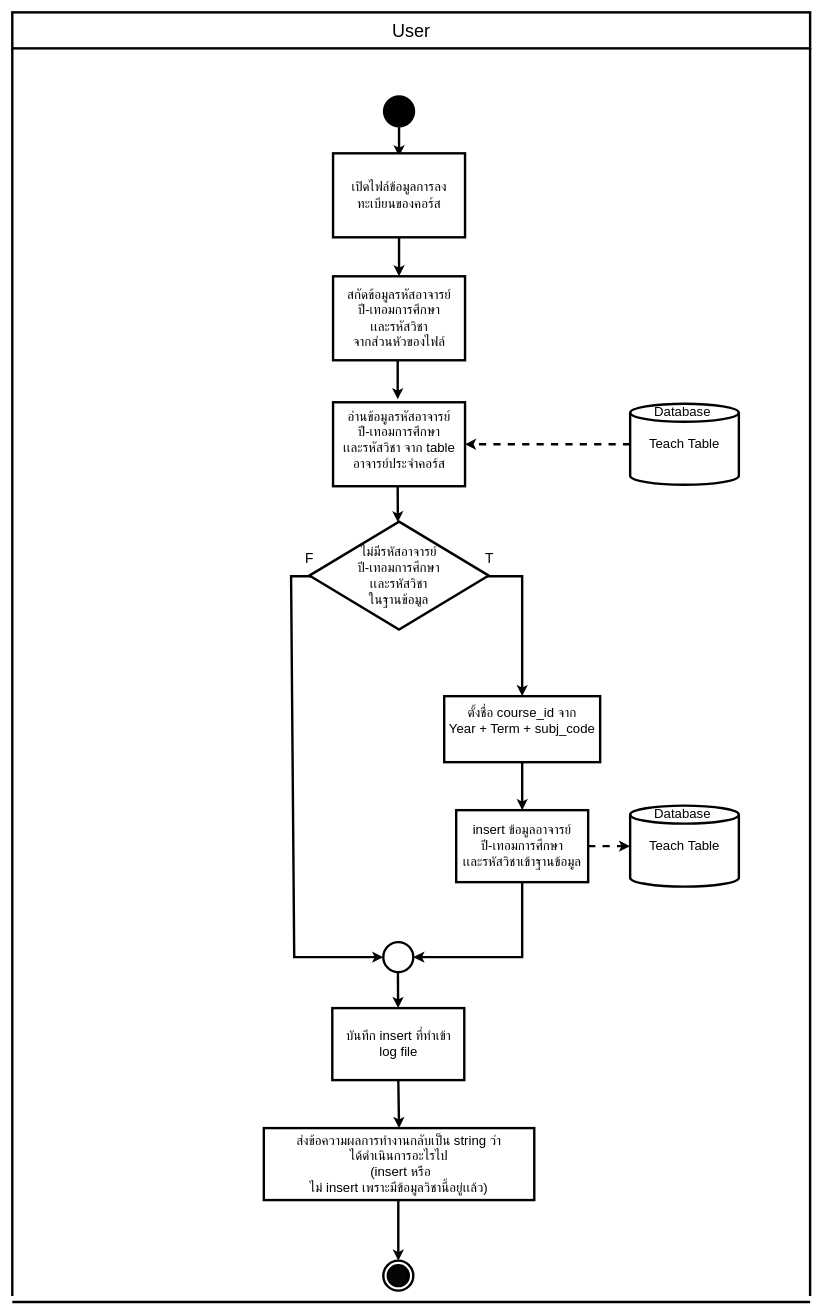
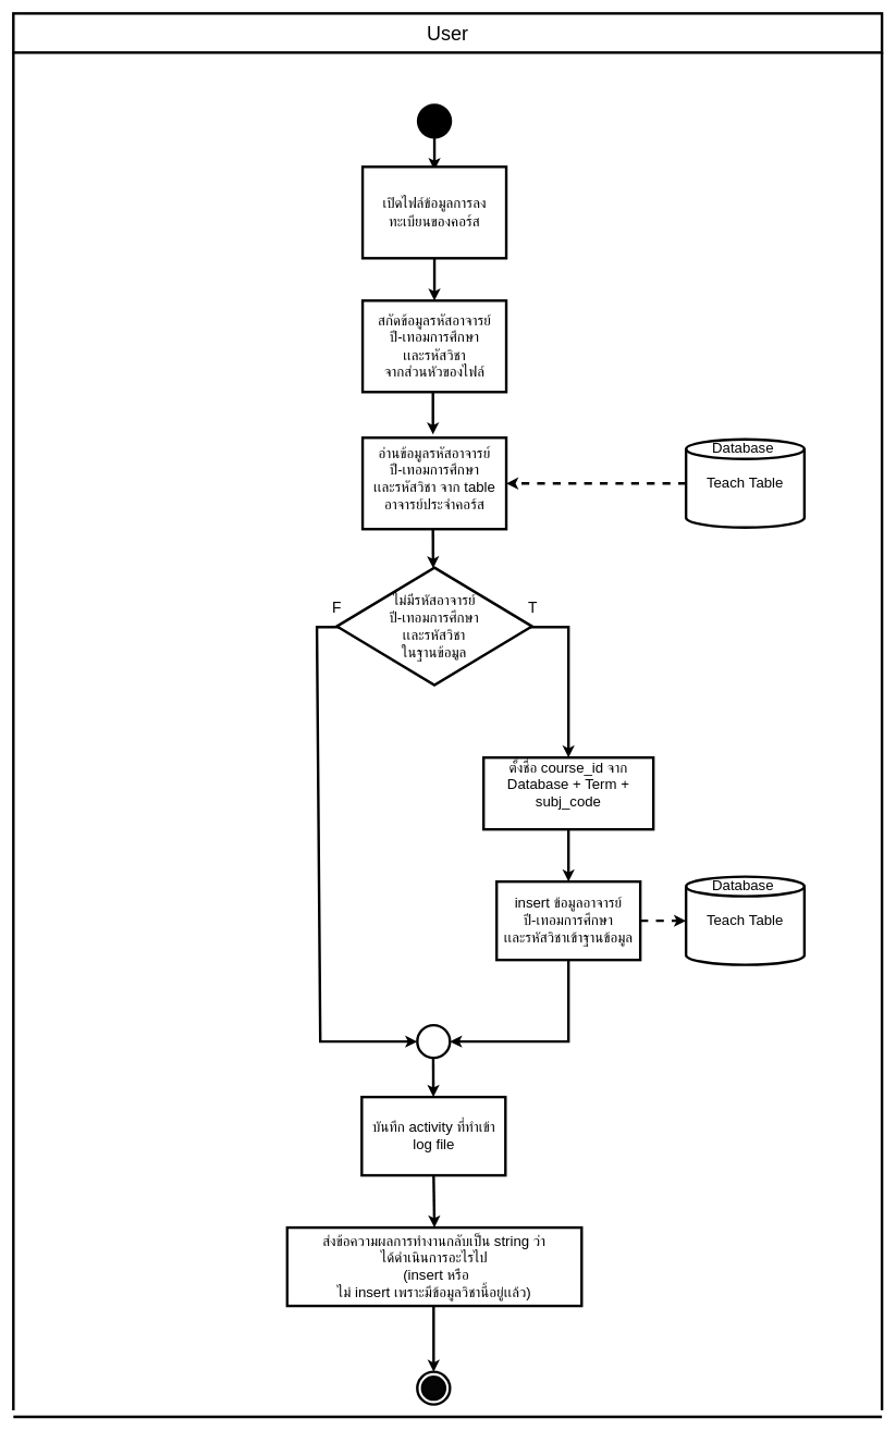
  <mxCell id="0" />
  <mxCell id="1" parent="0" />
  <mxCell id="2" value="&lt;font style=&quot;font-size: 30px;&quot;&gt;User&lt;/font&gt;" style="rounded=0;whiteSpace=wrap;html=1;strokeWidth=4;" parent="1" vertex="1"><mxGeometry x="20" y="20" width="1330" height="60" as="geometry" /></mxCell>
  <mxCell id="3" value="" style="endArrow=none;html=1;rounded=0;entryX=0;entryY=1;entryDx=0;entryDy=0;strokeWidth=4;" parent="1" edge="1"><mxGeometry width="50" height="50" relative="1" as="geometry"><mxPoint x="20" y="2160" as="sourcePoint" /><mxPoint x="20" y="80" as="targetPoint" /></mxGeometry></mxCell>
  <mxCell id="4" value="" style="endArrow=none;html=1;rounded=0;entryX=0;entryY=1;entryDx=0;entryDy=0;strokeWidth=4;" parent="1" edge="1"><mxGeometry width="50" height="50" relative="1" as="geometry"><mxPoint x="1350" y="2160" as="sourcePoint" /><mxPoint x="1350" y="80" as="targetPoint" /></mxGeometry></mxCell>
  <mxCell id="5" value="" style="ellipse;whiteSpace=wrap;html=1;aspect=fixed;fillColor=#000000;strokeWidth=4;" parent="1" vertex="1"><mxGeometry x="639.75" y="160" width="50" height="50" as="geometry" /></mxCell>
  <mxCell id="6" value="" style="endArrow=classic;html=1;rounded=0;exitX=0.5;exitY=1;exitDx=0;exitDy=0;strokeWidth=4;" parent="1" source="5" edge="1"><mxGeometry width="50" height="50" relative="1" as="geometry"><mxPoint x="679.75" y="390" as="sourcePoint" /><mxPoint x="664.75" y="260" as="targetPoint" /></mxGeometry></mxCell>
  <mxCell id="7" value="" style="endArrow=classic;html=1;rounded=0;exitX=0.5;exitY=1;exitDx=0;exitDy=0;entryX=0.5;entryY=0;entryDx=0;entryDy=0;strokeWidth=4;" parent="1" source="8" target="9" edge="1"><mxGeometry width="50" height="50" relative="1" as="geometry"><mxPoint x="744.75" y="430" as="sourcePoint" /><mxPoint x="764.75" y="520" as="targetPoint" /></mxGeometry></mxCell>
  <mxCell id="8" value="&lt;span style=&quot;font-size: 22px;&quot;&gt;เปิดไฟล์ข้อมูลการลงทะเบียนของคอร์ส&lt;/span&gt;" style="rounded=0;whiteSpace=wrap;html=1;strokeWidth=4;" parent="1" vertex="1"><mxGeometry x="554.75" y="255" width="220" height="140" as="geometry" /></mxCell>
  <mxCell id="9" value="&lt;font style=&quot;font-size: 22px;&quot;&gt;สกัดข้อมูลรหัส&lt;font style=&quot;font-size: 22px;&quot;&gt;อาจารย์&lt;br&gt;&lt;/font&gt;ปี-เทอมการศึกษา&lt;br style=&quot;border-color: var(--border-color);&quot;&gt;เเละรหัสวิชา&lt;br&gt;จากส่วนหัวของไฟล์&lt;/font&gt;" style="rounded=0;whiteSpace=wrap;html=1;strokeWidth=4;" parent="1" vertex="1"><mxGeometry x="554.75" y="460" width="220" height="140" as="geometry" /></mxCell>
  <mxCell id="10" value="&lt;font style=&quot;font-size: 22px;&quot;&gt;ส่งข้อความผลการทำงานกลับเป็น string ว่า&lt;br style=&quot;border-color: var(--border-color);&quot;&gt;ได้ดำเนินการอะไรไป&lt;br style=&quot;border-color: var(--border-color);&quot;&gt;&amp;nbsp;(insert หรือ&lt;br style=&quot;border-color: var(--border-color);&quot;&gt;ไม่ insert เพราะมีข้อมูลวิชานี้อยู่เเล้ว)&lt;/font&gt;&lt;span style=&quot;font-size: 22px;&quot;&gt;&lt;br&gt;&lt;/span&gt;" style="rounded=0;whiteSpace=wrap;html=1;strokeWidth=4;" parent="1" vertex="1"><mxGeometry x="439.31" y="1880" width="450.87" height="120" as="geometry" /></mxCell>
  <mxCell id="11" value="" style="endArrow=classic;html=1;rounded=0;exitX=0;exitY=0.5;exitDx=0;exitDy=0;entryX=0;entryY=0.5;entryDx=0;entryDy=0;strokeWidth=4;" parent="1" target="23" edge="1"><mxGeometry width="50" height="50" relative="1" as="geometry"><mxPoint x="560.5" y="960" as="sourcePoint" /><mxPoint x="634.75" y="1330" as="targetPoint" /><Array as="points"><mxPoint x="484.75" y="960" /><mxPoint x="490" y="1595" /></Array></mxGeometry></mxCell>
  <mxCell id="12" value="" style="endArrow=classic;html=1;rounded=0;exitX=1;exitY=0.5;exitDx=0;exitDy=0;entryX=0.5;entryY=0;entryDx=0;entryDy=0;strokeWidth=4;" parent="1" target="33" edge="1"><mxGeometry width="50" height="50" relative="1" as="geometry"><mxPoint x="769" y="960" as="sourcePoint" /><mxPoint x="839" y="1070" as="targetPoint" /><Array as="points"><mxPoint x="870" y="960" /></Array></mxGeometry></mxCell>
  <mxCell id="13" value="" style="endArrow=none;html=1;rounded=0;strokeWidth=4;" parent="1" edge="1"><mxGeometry width="50" height="50" relative="1" as="geometry"><mxPoint x="20" y="2170" as="sourcePoint" /><mxPoint x="1350" y="2170" as="targetPoint" /></mxGeometry></mxCell>
  <mxCell id="14" value="&lt;font style=&quot;font-size: 22px;&quot;&gt;อ่านข้อมูลรหัส&lt;font style=&quot;border-color: var(--border-color);&quot;&gt;อาจารย์&lt;br style=&quot;border-color: var(--border-color);&quot;&gt;&lt;/font&gt;ปี-เทอมการศึกษา&lt;br style=&quot;border-color: var(--border-color);&quot;&gt;เเละรหัสวิชา&amp;nbsp;&lt;/font&gt;&lt;span style=&quot;font-size: 22px;&quot;&gt;จาก&amp;nbsp;&lt;/span&gt;&lt;font style=&quot;border-color: var(--border-color); font-size: 22px;&quot;&gt;table อาจารย์ประจำคอร์ส&lt;br&gt;&lt;/font&gt;&amp;nbsp;" style="rounded=0;whiteSpace=wrap;html=1;strokeWidth=4;" parent="1" vertex="1"><mxGeometry x="554.75" y="670" width="220" height="140" as="geometry" /></mxCell>
  <mxCell id="15" value="" style="endArrow=classic;html=1;rounded=0;exitX=0;exitY=0.5;exitDx=0;exitDy=0;entryX=1;entryY=0.5;entryDx=0;entryDy=0;exitPerimeter=0;dashed=1;strokeWidth=4;" parent="1" source="30" target="14" edge="1"><mxGeometry width="50" height="50" relative="1" as="geometry"><mxPoint x="778.75" y="740" as="sourcePoint" /><mxPoint x="946.75" y="740" as="targetPoint" /></mxGeometry></mxCell>
  <mxCell id="16" value="&lt;font style=&quot;font-size: 22px;&quot;&gt;insert ข้อมูล&lt;font style=&quot;border-color: var(--border-color);&quot;&gt;อาจารย์&lt;br style=&quot;border-color: var(--border-color);&quot;&gt;&lt;/font&gt;ปี-เทอมการศึกษา&lt;br style=&quot;border-color: var(--border-color);&quot;&gt;เเละรหัสวิชาเข้าฐานข้อมูล&lt;/font&gt;" style="rounded=0;whiteSpace=wrap;html=1;strokeWidth=4;" parent="1" vertex="1"><mxGeometry x="760" y="1350" width="220" height="120" as="geometry" /></mxCell>
  <mxCell id="17" value="&lt;font style=&quot;font-size: 22px;&quot;&gt;ไม่มี&lt;font style=&quot;border-color: var(--border-color);&quot;&gt;รหัส&lt;font style=&quot;border-color: var(--border-color);&quot;&gt;อาจารย์&lt;br style=&quot;border-color: var(--border-color);&quot;&gt;&lt;/font&gt;ปี-เทอมการศึกษา&lt;br style=&quot;border-color: var(--border-color);&quot;&gt;เเละรหัสวิชา&lt;br&gt;&lt;/font&gt;ในฐานข้อมูล&lt;/font&gt;" style="rhombus;whiteSpace=wrap;html=1;strokeWidth=4;" parent="1" vertex="1"><mxGeometry x="515.25" y="869" width="299" height="180" as="geometry" /></mxCell>
  <mxCell id="18" value="&lt;font style=&quot;font-size: 23px;&quot;&gt;F&lt;/font&gt;" style="text;html=1;align=center;verticalAlign=middle;resizable=0;points=[];autosize=1;strokeColor=none;fillColor=none;strokeWidth=4;" parent="1" vertex="1"><mxGeometry x="494.75" y="910" width="40" height="40" as="geometry" /></mxCell>
  <mxCell id="19" value="&lt;font style=&quot;font-size: 23px;&quot;&gt;T&lt;/font&gt;" style="text;html=1;align=center;verticalAlign=middle;resizable=0;points=[];autosize=1;strokeColor=none;fillColor=none;strokeWidth=4;" parent="1" vertex="1"><mxGeometry x="794.75" y="910" width="40" height="40" as="geometry" /></mxCell>
- <mxCell id="20" value="&lt;font style=&quot;font-size: 22px;&quot;&gt;บันทึก insert ที่ทำเข้า&lt;br&gt;log file&lt;br&gt;&lt;/font&gt;" style="rounded=0;whiteSpace=wrap;html=1;strokeWidth=4;" parent="1" vertex="1"><mxGeometry x="553.5" y="1680" width="220" height="120" as="geometry" /></mxCell>
+ <mxCell id="20" value="&lt;font style=&quot;font-size: 22px;&quot;&gt;บันทึก activity ที่ทำเข้า&lt;br&gt;log file&lt;br&gt;&lt;/font&gt;" style="rounded=0;whiteSpace=wrap;html=1;strokeWidth=4;" parent="1" vertex="1"><mxGeometry x="553.5" y="1680" width="220" height="120" as="geometry" /></mxCell>
  <mxCell id="21" value="" style="endArrow=classic;html=1;rounded=0;exitX=0.5;exitY=1;exitDx=0;exitDy=0;entryX=0.5;entryY=0;entryDx=0;entryDy=0;strokeWidth=4;" parent="1" edge="1"><mxGeometry width="50" height="50" relative="1" as="geometry"><mxPoint x="662.48" y="600" as="sourcePoint" /><mxPoint x="662.48" y="665" as="targetPoint" /></mxGeometry></mxCell>
  <mxCell id="22" value="" style="endArrow=classic;html=1;rounded=0;exitX=0.5;exitY=1;exitDx=0;exitDy=0;strokeWidth=4;" parent="1" edge="1"><mxGeometry width="50" height="50" relative="1" as="geometry"><mxPoint x="662.48" y="810" as="sourcePoint" /><mxPoint x="662.75" y="870" as="targetPoint" /></mxGeometry></mxCell>
  <mxCell id="23" value="" style="ellipse;whiteSpace=wrap;html=1;aspect=fixed;strokeWidth=4;" parent="1" vertex="1"><mxGeometry x="638.5" y="1570" width="50" height="50" as="geometry" /></mxCell>
  <mxCell id="24" value="" style="endArrow=classic;html=1;rounded=0;entryX=1;entryY=0.5;entryDx=0;entryDy=0;exitX=0.5;exitY=1;exitDx=0;exitDy=0;strokeWidth=4;" parent="1" source="16" target="23" edge="1"><mxGeometry width="50" height="50" relative="1" as="geometry"><mxPoint x="845" y="1270" as="sourcePoint" /><mxPoint x="694.75" y="1330" as="targetPoint" /><Array as="points"><mxPoint x="870" y="1595" /></Array></mxGeometry></mxCell>
  <mxCell id="25" value="" style="endArrow=classic;html=1;rounded=0;exitX=0.5;exitY=1;exitDx=0;exitDy=0;strokeWidth=4;" parent="1" edge="1"><mxGeometry width="50" height="50" relative="1" as="geometry"><mxPoint x="662.88" y="1620" as="sourcePoint" /><mxPoint x="663.15" y="1680" as="targetPoint" /></mxGeometry></mxCell>
  <mxCell id="26" value="" style="endArrow=classic;html=1;rounded=0;exitX=0.5;exitY=1;exitDx=0;exitDy=0;entryX=0.5;entryY=0;entryDx=0;entryDy=0;strokeWidth=4;" parent="1" source="20" target="10" edge="1"><mxGeometry width="50" height="50" relative="1" as="geometry"><mxPoint x="658.91" y="1810" as="sourcePoint" /><mxPoint x="659.18" y="1870" as="targetPoint" /></mxGeometry></mxCell>
  <mxCell id="27" value="" style="ellipse;whiteSpace=wrap;html=1;aspect=fixed;strokeWidth=4;" parent="1" vertex="1"><mxGeometry x="638.5" y="2101" width="50" height="50" as="geometry" /></mxCell>
  <mxCell id="28" value="" style="ellipse;whiteSpace=wrap;html=1;aspect=fixed;fillColor=#050505;strokeWidth=4;" parent="1" vertex="1"><mxGeometry x="646" y="2108.5" width="35" height="35" as="geometry" /></mxCell>
  <mxCell id="29" value="" style="endArrow=classic;html=1;rounded=0;exitX=0.5;exitY=1;exitDx=0;exitDy=0;entryX=0.5;entryY=0;entryDx=0;entryDy=0;strokeWidth=4;" parent="1" edge="1"><mxGeometry width="50" height="50" relative="1" as="geometry"><mxPoint x="663.5" y="2000" as="sourcePoint" /><mxPoint x="663.5" y="2101" as="targetPoint" /></mxGeometry></mxCell>
  <mxCell id="30" value="&lt;font style=&quot;font-size: 22px;&quot;&gt;&lt;font style=&quot;font-size: 22px;&quot;&gt;Database&amp;nbsp;&lt;br&gt;&lt;br&gt;Teach&amp;nbsp;Table&lt;br&gt;&lt;br&gt;&lt;br style=&quot;border-color: var(--border-color);&quot;&gt;&lt;br&gt;&lt;/font&gt;&lt;/font&gt;" style="shape=cylinder3;whiteSpace=wrap;html=1;boundedLbl=1;backgroundOutline=1;size=15;strokeWidth=4;" parent="1" vertex="1"><mxGeometry x="1050" y="672.5" width="181.25" height="135" as="geometry" /></mxCell>
  <mxCell id="31" value="&lt;font style=&quot;font-size: 22px;&quot;&gt;&lt;font style=&quot;font-size: 22px;&quot;&gt;Database&amp;nbsp;&lt;br&gt;&lt;br&gt;Teach&amp;nbsp;Table&lt;br&gt;&lt;br&gt;&lt;br style=&quot;border-color: var(--border-color);&quot;&gt;&lt;br&gt;&lt;/font&gt;&lt;/font&gt;" style="shape=cylinder3;whiteSpace=wrap;html=1;boundedLbl=1;backgroundOutline=1;size=15;strokeWidth=4;" parent="1" vertex="1"><mxGeometry x="1050" y="1342.5" width="181.25" height="135" as="geometry" /></mxCell>
  <mxCell id="32" value="" style="endArrow=classic;html=1;rounded=0;entryX=0;entryY=0.5;entryDx=0;entryDy=0;entryPerimeter=0;exitX=1;exitY=0.5;exitDx=0;exitDy=0;dashed=1;strokeWidth=4;" parent="1" source="16" target="31" edge="1"><mxGeometry width="50" height="50" relative="1" as="geometry"><mxPoint x="450" y="770" as="sourcePoint" /><mxPoint x="500" y="720" as="targetPoint" /></mxGeometry></mxCell>
- <mxCell id="33" value="&lt;font style=&quot;font-size: 22px;&quot;&gt;ตั้งชื่อ course_id จาก&lt;br&gt;Year + Term + subj_code&lt;br&gt;&lt;br&gt;&lt;/font&gt;" style="rounded=0;whiteSpace=wrap;html=1;strokeWidth=4;" parent="1" vertex="1"><mxGeometry x="740" y="1160" width="260" height="110" as="geometry" /></mxCell>
+ <mxCell id="33" value="&lt;font style=&quot;font-size: 22px;&quot;&gt;ตั้งชื่อ course_id จาก&lt;br&gt;Database + Term + subj_code&lt;br&gt;&lt;br&gt;&lt;/font&gt;" style="rounded=0;whiteSpace=wrap;html=1;strokeWidth=4;" parent="1" vertex="1"><mxGeometry x="740" y="1160" width="260" height="110" as="geometry" /></mxCell>
  <mxCell id="34" value="" style="endArrow=classic;html=1;rounded=0;exitX=0.5;exitY=1;exitDx=0;exitDy=0;entryX=0.5;entryY=0;entryDx=0;entryDy=0;strokeWidth=4;" parent="1" source="33" target="16" edge="1"><mxGeometry width="50" height="50" relative="1" as="geometry"><mxPoint x="760" y="1360" as="sourcePoint" /><mxPoint x="810" y="1310" as="targetPoint" /></mxGeometry></mxCell>
